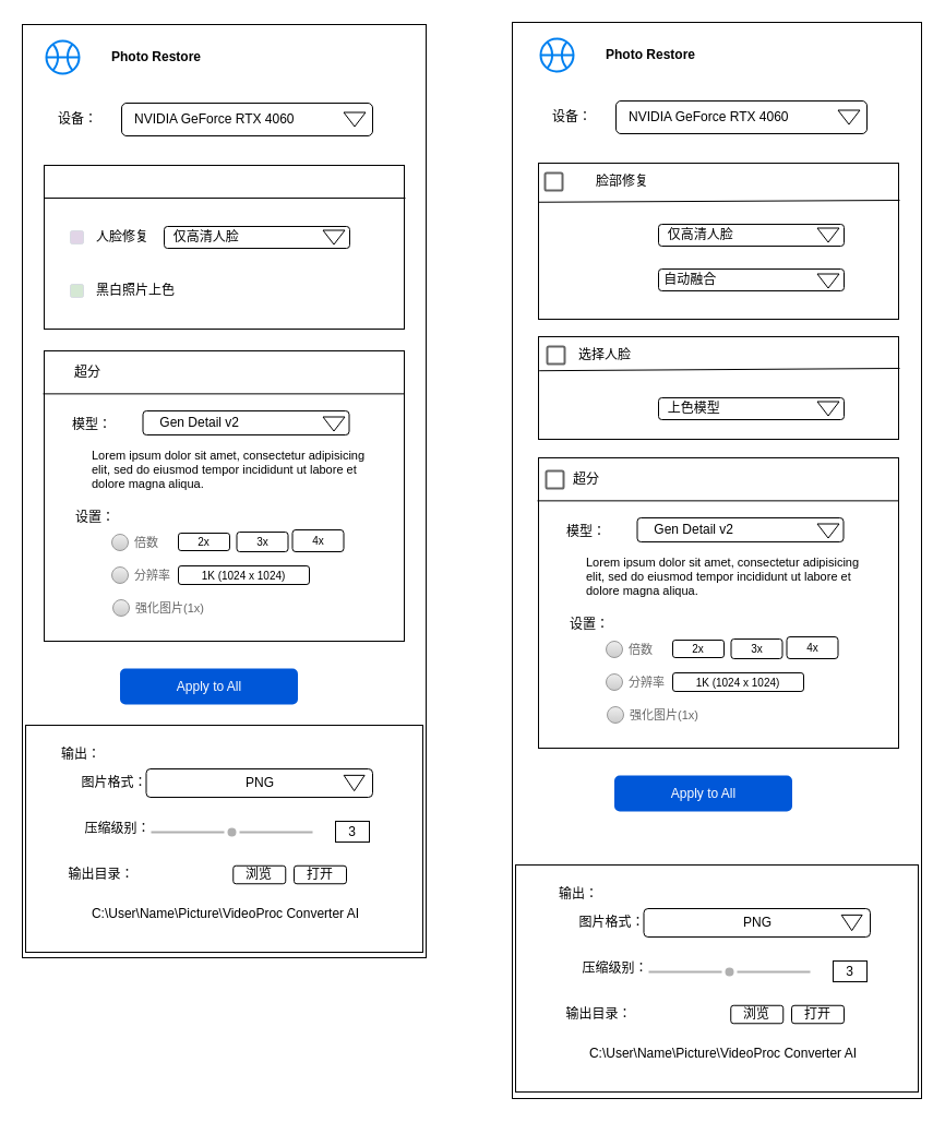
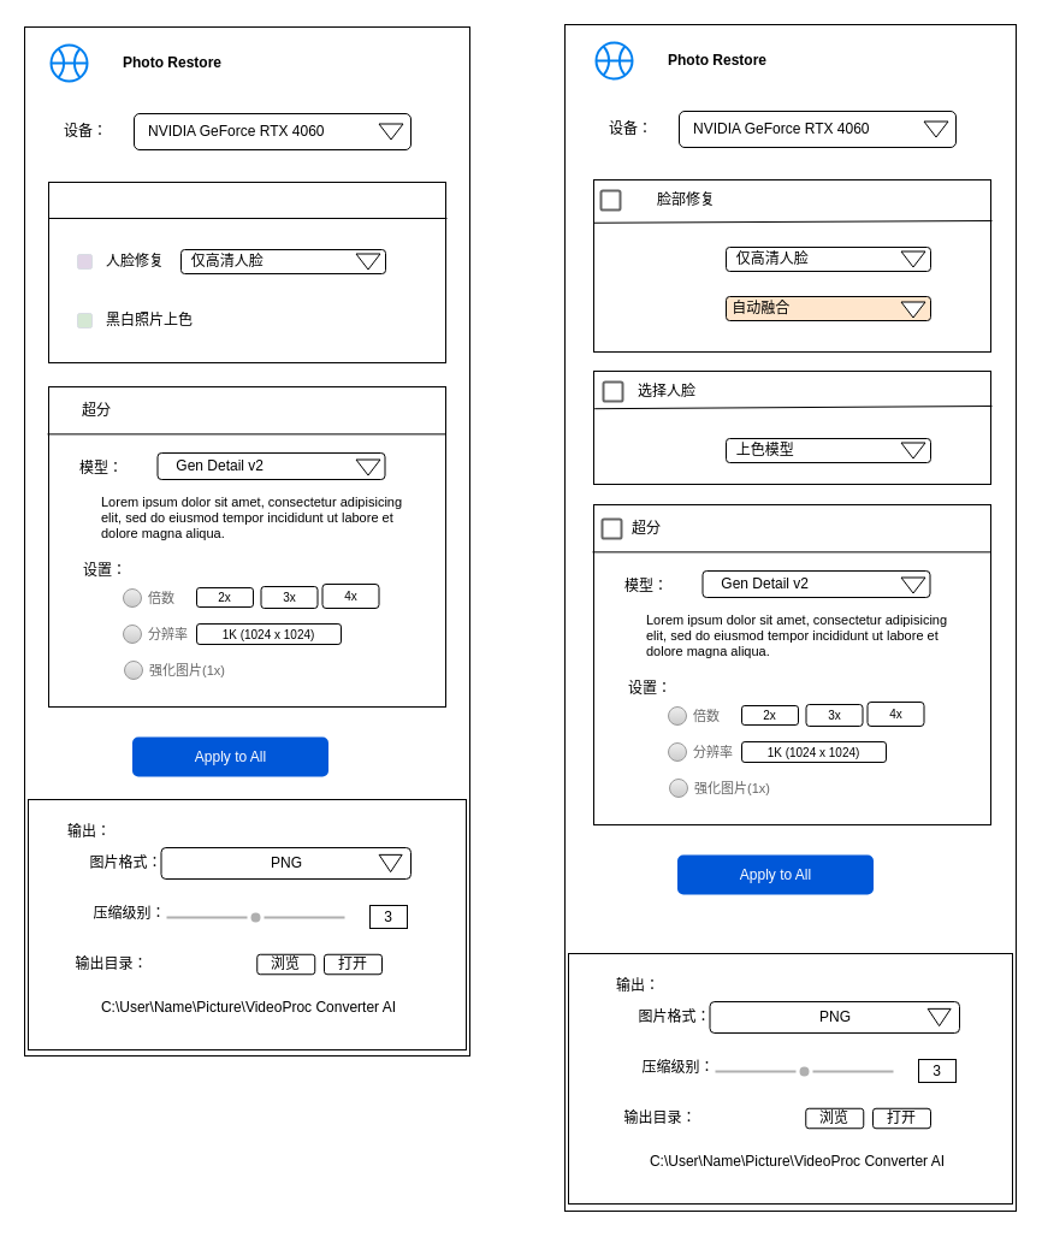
  <mxCell id="0" />
  <mxCell id="1" parent="0" />
  <mxCell id="2" value="" style="rounded=0;whiteSpace=wrap;html=1;" parent="1" vertex="1"><mxGeometry x="20" y="22" width="370" height="855" as="geometry" /></mxCell>
  <mxCell id="3" value="" style="rounded=0;whiteSpace=wrap;html=1;" parent="1" vertex="1"><mxGeometry x="469" y="20" width="375" height="986" as="geometry" /></mxCell>
  <mxCell id="4" value="" style="html=1;verticalLabelPosition=bottom;align=center;labelBackgroundColor=#ffffff;verticalAlign=top;strokeWidth=2;strokeColor=#0080F0;shadow=0;dashed=0;shape=mxgraph.ios7.icons.basketball;" parent="1" vertex="1"><mxGeometry x="495" y="35" width="30" height="30" as="geometry" /></mxCell>
  <mxCell id="5" value="Photo Restore" style="text;html=1;align=left;verticalAlign=middle;whiteSpace=wrap;rounded=0;fontStyle=1" parent="1" vertex="1"><mxGeometry x="553" y="35" width="193" height="30" as="geometry" /></mxCell>
  <mxCell id="6" value="" style="group" parent="1" vertex="1" connectable="0"><mxGeometry x="494" y="92" width="300" height="30" as="geometry" /></mxCell>
  <mxCell id="7" value="设备：" style="text;html=1;align=center;verticalAlign=middle;whiteSpace=wrap;rounded=0;" parent="6" vertex="1"><mxGeometry width="60" height="30" as="geometry" /></mxCell>
  <mxCell id="8" value="&amp;nbsp; &amp;nbsp;NVIDIA GeForce RTX 4060" style="rounded=1;whiteSpace=wrap;html=1;align=left;" parent="6" vertex="1"><mxGeometry x="70" width="230" height="30" as="geometry" /></mxCell>
  <mxCell id="9" value="" style="triangle;whiteSpace=wrap;html=1;rotation=90;" parent="6" vertex="1"><mxGeometry x="277" y="5" width="13" height="20" as="geometry" /></mxCell>
  <mxCell id="10" value="" style="group" parent="1" vertex="1" connectable="0"><mxGeometry x="493" y="419" width="330" height="266" as="geometry" /></mxCell>
  <mxCell id="11" value="" style="rounded=0;whiteSpace=wrap;html=1;" parent="10" vertex="1"><mxGeometry width="330" height="266" as="geometry" /></mxCell>
  <mxCell id="12" value="超分" style="text;html=1;align=center;verticalAlign=middle;whiteSpace=wrap;rounded=0;" parent="10" vertex="1"><mxGeometry x="14" y="5" width="60" height="30" as="geometry" /></mxCell>
  <mxCell id="13" value="" style="endArrow=none;html=1;rounded=0;exitX=-0.003;exitY=0.148;exitDx=0;exitDy=0;exitPerimeter=0;entryX=1;entryY=0.148;entryDx=0;entryDy=0;entryPerimeter=0;" parent="10" source="11" target="11" edge="1"><mxGeometry width="50" height="50" relative="1" as="geometry"><mxPoint x="50" y="80" as="sourcePoint" /><mxPoint x="100" y="30" as="targetPoint" /></mxGeometry></mxCell>
  <mxCell id="14" value="模型：" style="text;html=1;align=center;verticalAlign=middle;whiteSpace=wrap;rounded=0;" parent="10" vertex="1"><mxGeometry x="14" y="53" width="60" height="30" as="geometry" /></mxCell>
  <mxCell id="15" value="&lt;h1 style=&quot;margin-top: 0px; font-size: 11px;&quot;&gt;&lt;span style=&quot;background-color: initial; font-size: 11px; font-weight: normal;&quot;&gt;Lorem ipsum dolor sit amet, consectetur adipisicing elit, sed do eiusmod tempor incididunt ut labore et dolore magna aliqua.&lt;/span&gt;&lt;/h1&gt;" style="text;html=1;whiteSpace=wrap;overflow=hidden;rounded=0;spacing=0;fontSize=11;" parent="10" vertex="1"><mxGeometry x="44" y="85" width="267" height="51" as="geometry" /></mxCell>
  <mxCell id="16" value="设置：" style="text;html=1;align=center;verticalAlign=middle;whiteSpace=wrap;rounded=0;" parent="10" vertex="1"><mxGeometry x="17" y="138" width="60" height="30" as="geometry" /></mxCell>
  <mxCell id="17" value="倍数" style="shape=ellipse;fillColor=#eeeeee;strokeColor=#999999;gradientColor=#cccccc;html=1;align=left;spacingLeft=4;fontSize=11;fontColor=#666666;labelPosition=right;shadow=0;" parent="10" vertex="1"><mxGeometry x="62" y="168" width="15" height="15" as="geometry" /></mxCell>
  <mxCell id="18" value="分辨率" style="shape=ellipse;fillColor=#eeeeee;strokeColor=#999999;gradientColor=#cccccc;html=1;align=left;spacingLeft=4;fontSize=11;fontColor=#666666;labelPosition=right;shadow=0;" parent="10" vertex="1"><mxGeometry x="62" y="198" width="15" height="15" as="geometry" /></mxCell>
  <mxCell id="19" value="强化图片(1x)" style="shape=ellipse;fillColor=#eeeeee;strokeColor=#999999;gradientColor=#cccccc;html=1;align=left;spacingLeft=4;fontSize=11;fontColor=#666666;labelPosition=right;shadow=0;" parent="10" vertex="1"><mxGeometry x="63" y="228" width="15" height="15" as="geometry" /></mxCell>
  <mxCell id="20" value="2x" style="rounded=1;whiteSpace=wrap;html=1;fontSize=10;" parent="10" vertex="1"><mxGeometry x="123" y="167" width="47" height="16" as="geometry" /></mxCell>
  <mxCell id="21" value="3x" style="rounded=1;whiteSpace=wrap;html=1;fontSize=10;" parent="10" vertex="1"><mxGeometry x="176.5" y="166" width="47" height="18" as="geometry" /></mxCell>
  <mxCell id="22" value="4x" style="rounded=1;whiteSpace=wrap;html=1;fontSize=10;" parent="10" vertex="1"><mxGeometry x="227.5" y="164" width="47" height="20" as="geometry" /></mxCell>
  <mxCell id="23" value="1K (1024 x 1024)" style="rounded=1;whiteSpace=wrap;html=1;fontSize=10;" parent="10" vertex="1"><mxGeometry x="123" y="197" width="120" height="17" as="geometry" /></mxCell>
  <mxCell id="24" value="" style="group;labelBackgroundColor=none;" parent="10" vertex="1" connectable="0"><mxGeometry x="90.5" y="55" width="189" height="22" as="geometry" /></mxCell>
  <mxCell id="25" value="&amp;nbsp; &amp;nbsp; Gen Detail v2" style="rounded=1;whiteSpace=wrap;html=1;align=left;" parent="24" vertex="1"><mxGeometry width="189" height="22" as="geometry" /></mxCell>
  <mxCell id="26" value="" style="triangle;whiteSpace=wrap;html=1;rotation=90;" parent="24" vertex="1"><mxGeometry x="168.5" y="2" width="13" height="20" as="geometry" /></mxCell>
  <mxCell id="27" value="" style="group" parent="1" vertex="1" connectable="0"><mxGeometry x="40" y="321" width="330" height="266" as="geometry" /></mxCell>
  <mxCell id="28" value="" style="rounded=0;whiteSpace=wrap;html=1;" parent="27" vertex="1"><mxGeometry width="330" height="266" as="geometry" /></mxCell>
  <mxCell id="29" value="超分" style="text;html=1;align=center;verticalAlign=middle;whiteSpace=wrap;rounded=0;" parent="27" vertex="1"><mxGeometry x="10" y="5" width="60" height="30" as="geometry" /></mxCell>
  <mxCell id="30" value="" style="endArrow=none;html=1;rounded=0;exitX=-0.003;exitY=0.148;exitDx=0;exitDy=0;exitPerimeter=0;entryX=1;entryY=0.148;entryDx=0;entryDy=0;entryPerimeter=0;" parent="27" source="28" target="28" edge="1"><mxGeometry width="50" height="50" relative="1" as="geometry"><mxPoint x="50" y="80" as="sourcePoint" /><mxPoint x="100" y="30" as="targetPoint" /></mxGeometry></mxCell>
  <mxCell id="31" value="模型：" style="text;html=1;align=center;verticalAlign=middle;whiteSpace=wrap;rounded=0;" parent="27" vertex="1"><mxGeometry x="14" y="53" width="60" height="30" as="geometry" /></mxCell>
  <mxCell id="32" value="&lt;h1 style=&quot;margin-top: 0px; font-size: 11px;&quot;&gt;&lt;span style=&quot;background-color: initial; font-size: 11px; font-weight: normal;&quot;&gt;Lorem ipsum dolor sit amet, consectetur adipisicing elit, sed do eiusmod tempor incididunt ut labore et dolore magna aliqua.&lt;/span&gt;&lt;/h1&gt;" style="text;html=1;whiteSpace=wrap;overflow=hidden;rounded=0;spacing=0;fontSize=11;" parent="27" vertex="1"><mxGeometry x="44" y="85" width="267" height="51" as="geometry" /></mxCell>
  <mxCell id="33" value="设置：" style="text;html=1;align=center;verticalAlign=middle;whiteSpace=wrap;rounded=0;" parent="27" vertex="1"><mxGeometry x="17" y="138" width="60" height="30" as="geometry" /></mxCell>
  <mxCell id="34" value="倍数" style="shape=ellipse;fillColor=#eeeeee;strokeColor=#999999;gradientColor=#cccccc;html=1;align=left;spacingLeft=4;fontSize=11;fontColor=#666666;labelPosition=right;shadow=0;" parent="27" vertex="1"><mxGeometry x="62" y="168" width="15" height="15" as="geometry" /></mxCell>
  <mxCell id="35" value="分辨率" style="shape=ellipse;fillColor=#eeeeee;strokeColor=#999999;gradientColor=#cccccc;html=1;align=left;spacingLeft=4;fontSize=11;fontColor=#666666;labelPosition=right;shadow=0;" parent="27" vertex="1"><mxGeometry x="62" y="198" width="15" height="15" as="geometry" /></mxCell>
  <mxCell id="36" value="强化图片(1x)" style="shape=ellipse;fillColor=#eeeeee;strokeColor=#999999;gradientColor=#cccccc;html=1;align=left;spacingLeft=4;fontSize=11;fontColor=#666666;labelPosition=right;shadow=0;" parent="27" vertex="1"><mxGeometry x="63" y="228" width="15" height="15" as="geometry" /></mxCell>
  <mxCell id="37" value="2x" style="rounded=1;whiteSpace=wrap;html=1;fontSize=10;" parent="27" vertex="1"><mxGeometry x="123" y="167" width="47" height="16" as="geometry" /></mxCell>
  <mxCell id="38" value="3x" style="rounded=1;whiteSpace=wrap;html=1;fontSize=10;" parent="27" vertex="1"><mxGeometry x="176.5" y="166" width="47" height="18" as="geometry" /></mxCell>
  <mxCell id="39" value="4x" style="rounded=1;whiteSpace=wrap;html=1;fontSize=10;" parent="27" vertex="1"><mxGeometry x="227.5" y="164" width="47" height="20" as="geometry" /></mxCell>
  <mxCell id="40" value="1K (1024 x 1024)" style="rounded=1;whiteSpace=wrap;html=1;fontSize=10;" parent="27" vertex="1"><mxGeometry x="123" y="197" width="120" height="17" as="geometry" /></mxCell>
  <mxCell id="41" value="" style="group;labelBackgroundColor=none;" parent="27" vertex="1" connectable="0"><mxGeometry x="90.5" y="55" width="189" height="22" as="geometry" /></mxCell>
  <mxCell id="42" value="&amp;nbsp; &amp;nbsp; Gen Detail v2" style="rounded=1;whiteSpace=wrap;html=1;align=left;" parent="41" vertex="1"><mxGeometry width="189" height="22" as="geometry" /></mxCell>
  <mxCell id="43" value="" style="triangle;whiteSpace=wrap;html=1;rotation=90;" parent="41" vertex="1"><mxGeometry x="168.5" y="2" width="13" height="20" as="geometry" /></mxCell>
  <mxCell id="44" value="" style="group" parent="1" vertex="1" connectable="0"><mxGeometry x="40" y="151" width="331" height="150" as="geometry" /></mxCell>
  <mxCell id="45" value="" style="rounded=0;whiteSpace=wrap;html=1;" parent="44" vertex="1"><mxGeometry width="330" height="150" as="geometry" /></mxCell>
  <mxCell id="46" value="" style="endArrow=none;html=1;rounded=0;exitX=0;exitY=0.2;exitDx=0;exitDy=0;exitPerimeter=0;" parent="44" source="45" edge="1"><mxGeometry width="50" height="50" relative="1" as="geometry"><mxPoint x="50" y="80" as="sourcePoint" /><mxPoint x="331" y="30" as="targetPoint" /></mxGeometry></mxCell>
  <mxCell id="47" value="黑白照片上色" style="rounded=1;fillColor=#d5e8d4;strokeColor=#D8DCE3;align=left;verticalAlign=middle;fontStyle=0;fontSize=12;labelPosition=right;verticalLabelPosition=middle;spacingLeft=10;html=1;shadow=0;dashed=0;" parent="44" vertex="1"><mxGeometry x="24" y="109" width="12" height="12" as="geometry" /></mxCell>
  <mxCell id="48" value="" style="group" parent="44" vertex="1" connectable="0"><mxGeometry x="24" y="56" width="256" height="20" as="geometry" /></mxCell>
  <mxCell id="49" value="人脸修复" style="rounded=1;fillColor=#e1d5e7;strokeColor=#D8DCE3;align=left;verticalAlign=middle;fontStyle=0;fontSize=12;labelPosition=right;verticalLabelPosition=middle;spacingLeft=10;html=1;shadow=0;dashed=0;" parent="48" vertex="1"><mxGeometry y="4" width="12" height="12" as="geometry" /></mxCell>
  <mxCell id="50" value="&amp;nbsp; 仅高清人脸" style="rounded=1;whiteSpace=wrap;html=1;align=left;" parent="48" vertex="1"><mxGeometry x="86" width="170" height="20" as="geometry" /></mxCell>
  <mxCell id="51" value="" style="triangle;whiteSpace=wrap;html=1;rotation=90;" parent="48" vertex="1"><mxGeometry x="235" width="13" height="20" as="geometry" /></mxCell>
  <mxCell id="52" value="" style="group" parent="1" vertex="1" connectable="0"><mxGeometry x="41" y="37" width="300" height="87" as="geometry" /></mxCell>
  <mxCell id="53" value="" style="html=1;verticalLabelPosition=bottom;align=center;labelBackgroundColor=#ffffff;verticalAlign=top;strokeWidth=2;strokeColor=#0080F0;shadow=0;dashed=0;shape=mxgraph.ios7.icons.basketball;" parent="52" vertex="1"><mxGeometry x="1" width="30" height="30" as="geometry" /></mxCell>
  <mxCell id="54" value="Photo Restore" style="text;html=1;align=left;verticalAlign=middle;whiteSpace=wrap;rounded=0;fontStyle=1" parent="52" vertex="1"><mxGeometry x="59" width="193" height="30" as="geometry" /></mxCell>
  <mxCell id="55" value="" style="group" parent="52" vertex="1" connectable="0"><mxGeometry y="57" width="300" height="30" as="geometry" /></mxCell>
  <mxCell id="56" value="设备：" style="text;html=1;align=center;verticalAlign=middle;whiteSpace=wrap;rounded=0;" parent="55" vertex="1"><mxGeometry width="60" height="30" as="geometry" /></mxCell>
  <mxCell id="57" value="&amp;nbsp; &amp;nbsp;NVIDIA GeForce RTX 4060" style="rounded=1;whiteSpace=wrap;html=1;align=left;" parent="55" vertex="1"><mxGeometry x="70" width="230" height="30" as="geometry" /></mxCell>
  <mxCell id="58" value="" style="triangle;whiteSpace=wrap;html=1;rotation=90;" parent="55" vertex="1"><mxGeometry x="277" y="5" width="13" height="20" as="geometry" /></mxCell>
  <mxCell id="59" value="" style="group" parent="1" vertex="1" connectable="0"><mxGeometry x="493" y="149" width="331" height="143" as="geometry" /></mxCell>
  <mxCell id="60" value="" style="rounded=0;whiteSpace=wrap;html=1;" parent="59" vertex="1"><mxGeometry width="330" height="143" as="geometry" /></mxCell>
  <mxCell id="61" value="" style="endArrow=none;html=1;rounded=0;exitX=0;exitY=0.25;exitDx=0;exitDy=0;" parent="59" source="60" edge="1"><mxGeometry width="50" height="50" relative="1" as="geometry"><mxPoint x="5" y="34" as="sourcePoint" /><mxPoint x="331" y="34" as="targetPoint" /></mxGeometry></mxCell>
  <mxCell id="62" value="脸部修复" style="text;html=1;align=center;verticalAlign=middle;whiteSpace=wrap;rounded=0;" parent="59" vertex="1"><mxGeometry x="47" y="2" width="60" height="30" as="geometry" /></mxCell>
  <mxCell id="63" value="&amp;nbsp; 仅高清人脸" style="rounded=1;whiteSpace=wrap;html=1;align=left;" parent="59" vertex="1"><mxGeometry x="110" y="56" width="170" height="20" as="geometry" /></mxCell>
  <mxCell id="64" value="" style="triangle;whiteSpace=wrap;html=1;rotation=90;" parent="59" vertex="1"><mxGeometry x="259" y="56" width="13" height="20" as="geometry" /></mxCell>
- <mxCell id="65" value="&amp;nbsp;自动融合" style="rounded=1;whiteSpace=wrap;html=1;align=left;" parent="59" vertex="1"><mxGeometry x="110" y="97" width="170" height="20" as="geometry" /></mxCell>
+ <mxCell id="65" value="&amp;nbsp;自动融合" style="rounded=1;whiteSpace=wrap;html=1;align=left;fillColor=#ffe6cc;" parent="59" vertex="1"><mxGeometry x="110" y="97" width="170" height="20" as="geometry" /></mxCell>
  <mxCell id="66" value="" style="triangle;whiteSpace=wrap;html=1;rotation=90;" parent="59" vertex="1"><mxGeometry x="259" y="98" width="13" height="20" as="geometry" /></mxCell>
  <mxCell id="67" value="" style="dashed=0;labelPosition=right;align=left;shape=mxgraph.gmdl.checkbox;strokeColor=#666666;fillColor=none;strokeWidth=2;aspect=fixed;sketch=0;html=1;" parent="1" vertex="1"><mxGeometry x="499" y="158" width="16" height="16" as="geometry" /></mxCell>
  <mxCell id="68" value="" style="dashed=0;labelPosition=right;align=left;shape=mxgraph.gmdl.checkbox;strokeColor=#666666;fillColor=none;strokeWidth=2;aspect=fixed;sketch=0;html=1;" parent="1" vertex="1"><mxGeometry x="500" y="431" width="16" height="16" as="geometry" /></mxCell>
  <mxCell id="69" value="" style="group" parent="1" vertex="1" connectable="0"><mxGeometry x="493" y="308" width="331" height="94" as="geometry" /></mxCell>
  <mxCell id="70" value="" style="rounded=0;whiteSpace=wrap;html=1;" parent="69" vertex="1"><mxGeometry width="330" height="94" as="geometry" /></mxCell>
  <mxCell id="71" value="" style="endArrow=none;html=1;rounded=0;exitX=0.002;exitY=0.332;exitDx=0;exitDy=0;exitPerimeter=0;" parent="69" source="70" edge="1"><mxGeometry width="50" height="50" relative="1" as="geometry"><mxPoint x="2" y="34" as="sourcePoint" /><mxPoint x="331" y="29" as="targetPoint" /></mxGeometry></mxCell>
  <mxCell id="72" value="选择人脸" style="text;html=1;align=center;verticalAlign=middle;whiteSpace=wrap;rounded=0;" parent="69" vertex="1"><mxGeometry x="17" y="2" width="88" height="30" as="geometry" /></mxCell>
  <mxCell id="73" value="&amp;nbsp; 上色模型" style="rounded=1;whiteSpace=wrap;html=1;align=left;" parent="69" vertex="1"><mxGeometry x="110" y="56" width="170" height="20" as="geometry" /></mxCell>
  <mxCell id="74" value="" style="triangle;whiteSpace=wrap;html=1;rotation=90;" parent="69" vertex="1"><mxGeometry x="259" y="56" width="13" height="20" as="geometry" /></mxCell>
  <mxCell id="75" value="" style="dashed=0;labelPosition=right;align=left;shape=mxgraph.gmdl.checkbox;strokeColor=#666666;fillColor=none;strokeWidth=2;aspect=fixed;sketch=0;html=1;" parent="69" vertex="1"><mxGeometry x="8" y="9" width="16" height="16" as="geometry" /></mxCell>
  <mxCell id="76" value="" style="group" vertex="1" connectable="0" parent="1"><mxGeometry x="23" y="664" width="364" height="208" as="geometry" /></mxCell>
  <mxCell id="77" value="" style="rounded=0;whiteSpace=wrap;html=1;" vertex="1" parent="76"><mxGeometry width="364" height="208" as="geometry" /></mxCell>
  <mxCell id="78" value="输出：" style="text;html=1;align=center;verticalAlign=middle;whiteSpace=wrap;rounded=0;" vertex="1" parent="76"><mxGeometry x="21" y="12" width="60" height="30" as="geometry" /></mxCell>
  <mxCell id="79" value="图片格式：" style="text;html=1;align=center;verticalAlign=middle;whiteSpace=wrap;rounded=0;" vertex="1" parent="76"><mxGeometry x="40" y="38" width="83" height="30" as="geometry" /></mxCell>
  <mxCell id="80" value="PNG" style="rounded=1;whiteSpace=wrap;html=1;" vertex="1" parent="76"><mxGeometry x="110.5" y="40" width="207.5" height="26" as="geometry" /></mxCell>
  <mxCell id="81" value="" style="triangle;whiteSpace=wrap;html=1;rotation=90;" vertex="1" parent="76"><mxGeometry x="294" y="43.5" width="14.25" height="19" as="geometry" /></mxCell>
  <mxCell id="82" value="压缩级别：" style="text;html=1;align=center;verticalAlign=middle;whiteSpace=wrap;rounded=0;" vertex="1" parent="76"><mxGeometry x="43" y="80" width="83" height="30" as="geometry" /></mxCell>
  <mxCell id="83" value="" style="dashed=0;verticalLabelPosition=bottom;verticalAlign=top;align=center;shape=mxgraph.gmdl.sliderDisabled2;strokeColor=#b0b0b0;strokeWidth=2;fillColor=#b0b0b0;handleSize=6;shadow=0;hPos=50;html=1;" vertex="1" parent="76"><mxGeometry x="115" y="88" width="148" height="20" as="geometry" /></mxCell>
  <mxCell id="84" value="3" style="rounded=0;whiteSpace=wrap;html=1;" vertex="1" parent="76"><mxGeometry x="284" y="88" width="31" height="19" as="geometry" /></mxCell>
  <mxCell id="85" value="输出目录：" style="text;html=1;align=center;verticalAlign=middle;whiteSpace=wrap;rounded=0;" vertex="1" parent="76"><mxGeometry x="27.5" y="122" width="83" height="30" as="geometry" /></mxCell>
  <mxCell id="86" value="C:\User\Name\Picture\VideoProc Converter AI" style="text;html=1;align=center;verticalAlign=middle;whiteSpace=wrap;rounded=0;" vertex="1" parent="76"><mxGeometry x="52" y="158" width="263" height="30" as="geometry" /></mxCell>
  <mxCell id="87" value="浏览" style="rounded=1;whiteSpace=wrap;html=1;" vertex="1" parent="76"><mxGeometry x="190.25" y="128.75" width="48" height="16.5" as="geometry" /></mxCell>
  <mxCell id="88" value="打开" style="rounded=1;whiteSpace=wrap;html=1;" vertex="1" parent="76"><mxGeometry x="246" y="128.75" width="48" height="16.5" as="geometry" /></mxCell>
  <mxCell id="89" value="Apply to All" style="rounded=1;fillColor=#0057D8;strokeColor=none;html=1;whiteSpace=wrap;fontColor=#ffffff;align=center;verticalAlign=middle;fontStyle=0;fontSize=12;sketch=0;" vertex="1" parent="1"><mxGeometry x="109.5" y="612" width="163" height="33" as="geometry" /></mxCell>
  <mxCell id="90" value="Apply to All" style="rounded=1;fillColor=#0057D8;strokeColor=none;html=1;whiteSpace=wrap;fontColor=#ffffff;align=center;verticalAlign=middle;fontStyle=0;fontSize=12;sketch=0;" vertex="1" parent="1"><mxGeometry x="562.5" y="710" width="163" height="33" as="geometry" /></mxCell>
  <mxCell id="91" value="" style="group" vertex="1" connectable="0" parent="1"><mxGeometry x="472" y="792" width="369" height="208" as="geometry" /></mxCell>
  <mxCell id="92" value="" style="rounded=0;whiteSpace=wrap;html=1;" vertex="1" parent="91"><mxGeometry width="369" height="208" as="geometry" /></mxCell>
  <mxCell id="93" value="输出：" style="text;html=1;align=center;verticalAlign=middle;whiteSpace=wrap;rounded=0;" vertex="1" parent="91"><mxGeometry x="28" y="12" width="60" height="30" as="geometry" /></mxCell>
  <mxCell id="94" value="图片格式：" style="text;html=1;align=center;verticalAlign=middle;whiteSpace=wrap;rounded=0;" vertex="1" parent="91"><mxGeometry x="47" y="38" width="83" height="30" as="geometry" /></mxCell>
  <mxCell id="95" value="PNG" style="rounded=1;whiteSpace=wrap;html=1;" vertex="1" parent="91"><mxGeometry x="117.5" y="40" width="207.5" height="26" as="geometry" /></mxCell>
  <mxCell id="96" value="" style="triangle;whiteSpace=wrap;html=1;rotation=90;" vertex="1" parent="91"><mxGeometry x="301" y="43.5" width="14.25" height="19" as="geometry" /></mxCell>
  <mxCell id="97" value="压缩级别：" style="text;html=1;align=center;verticalAlign=middle;whiteSpace=wrap;rounded=0;" vertex="1" parent="91"><mxGeometry x="50" y="80" width="83" height="30" as="geometry" /></mxCell>
  <mxCell id="98" value="" style="dashed=0;verticalLabelPosition=bottom;verticalAlign=top;align=center;shape=mxgraph.gmdl.sliderDisabled2;strokeColor=#b0b0b0;strokeWidth=2;fillColor=#b0b0b0;handleSize=6;shadow=0;hPos=50;html=1;" vertex="1" parent="91"><mxGeometry x="122" y="88" width="148" height="20" as="geometry" /></mxCell>
  <mxCell id="99" value="3" style="rounded=0;whiteSpace=wrap;html=1;" vertex="1" parent="91"><mxGeometry x="291" y="88" width="31" height="19" as="geometry" /></mxCell>
  <mxCell id="100" value="输出目录：" style="text;html=1;align=center;verticalAlign=middle;whiteSpace=wrap;rounded=0;" vertex="1" parent="91"><mxGeometry x="34.5" y="122" width="83" height="30" as="geometry" /></mxCell>
  <mxCell id="101" value="C:\User\Name\Picture\VideoProc Converter AI" style="text;html=1;align=center;verticalAlign=middle;whiteSpace=wrap;rounded=0;" vertex="1" parent="91"><mxGeometry x="59" y="158" width="263" height="30" as="geometry" /></mxCell>
  <mxCell id="102" value="浏览" style="rounded=1;whiteSpace=wrap;html=1;" vertex="1" parent="91"><mxGeometry x="197.25" y="128.75" width="48" height="16.5" as="geometry" /></mxCell>
  <mxCell id="103" value="打开" style="rounded=1;whiteSpace=wrap;html=1;" vertex="1" parent="91"><mxGeometry x="253" y="128.75" width="48" height="16.5" as="geometry" /></mxCell>
